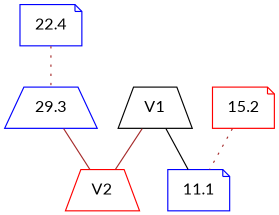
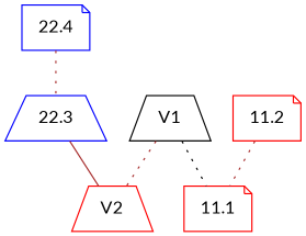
  graph {
    fontname=Lato
    node [color=red fontname=Lato shape=trapezium]
    edge [color=brown fontname=Lato style=dotted]
    V2
    V1 [color=""]
-   n3 [color=blue label=11.1 shape=note]
-   n4 [color=blue label=29.3]
-   n5 [label=15.2 shape=note]
+   n3 [label=11.1 shape=note]
+   n4 [color=blue label=22.3]
+   n5 [label=11.2 shape=note]
    n6 [color=blue label=22.4 shape=note]
-   V1 -- V2 [style=solid]
-   V1 -- n3 [color=black style=solid]
+   V1 -- V2
+   V1 -- n3 [color=black]
    n4 -- V2 [style=solid]
    n5 -- n3
    n6 -- n4
  }
